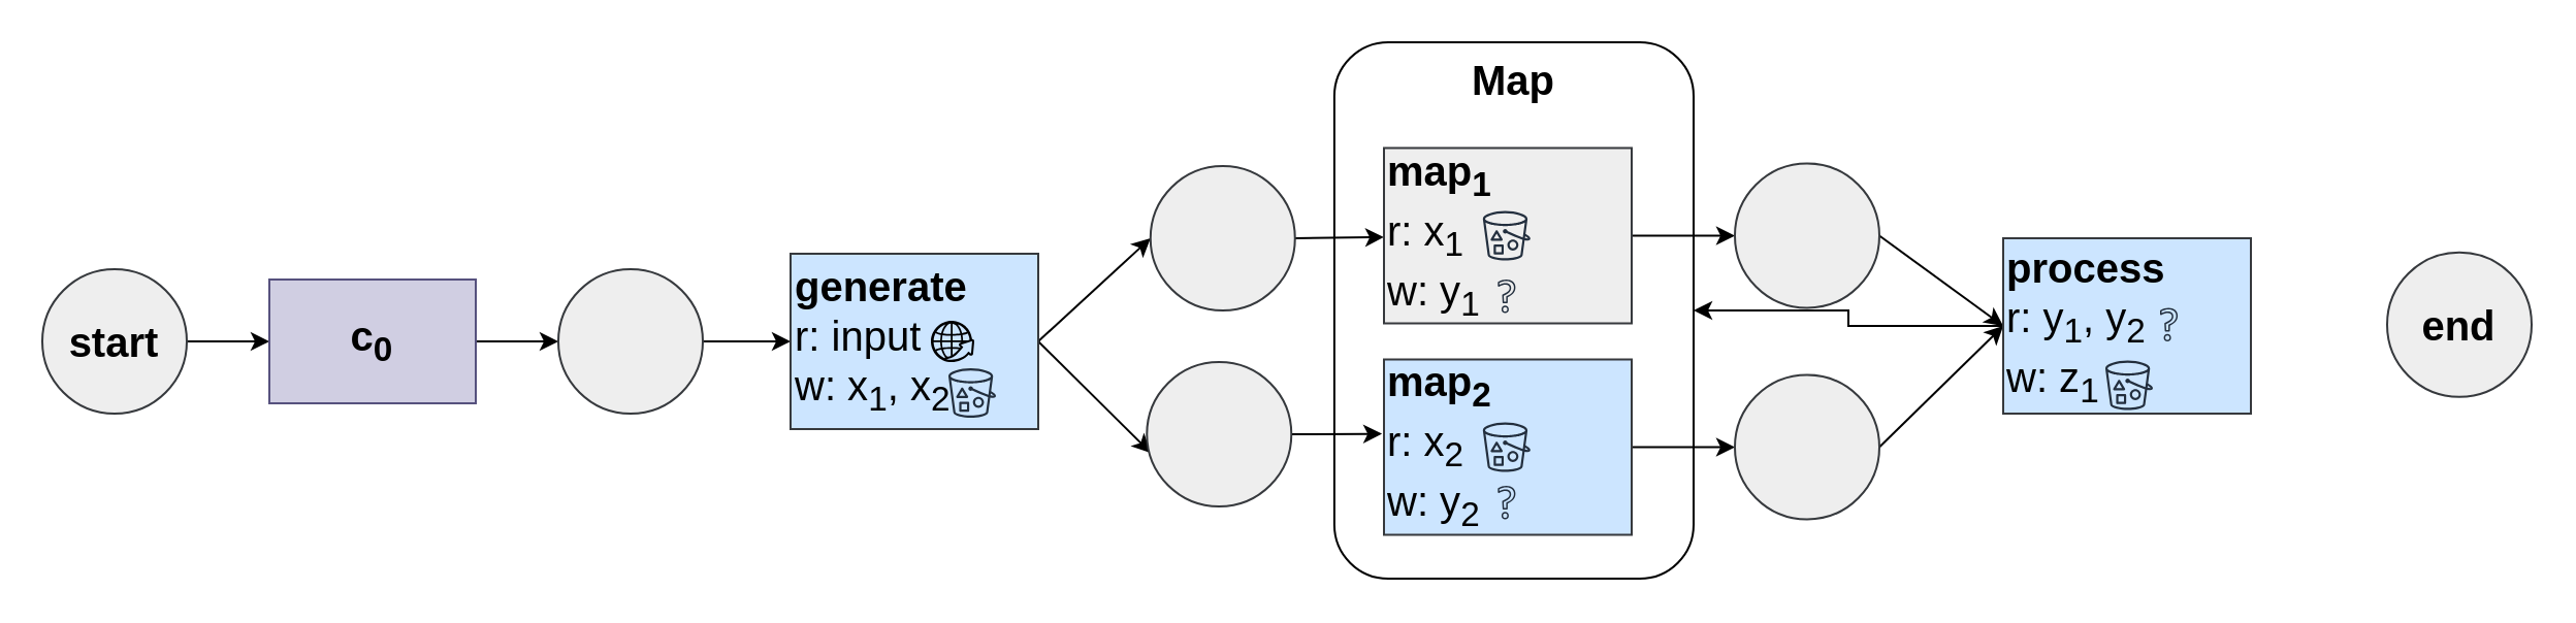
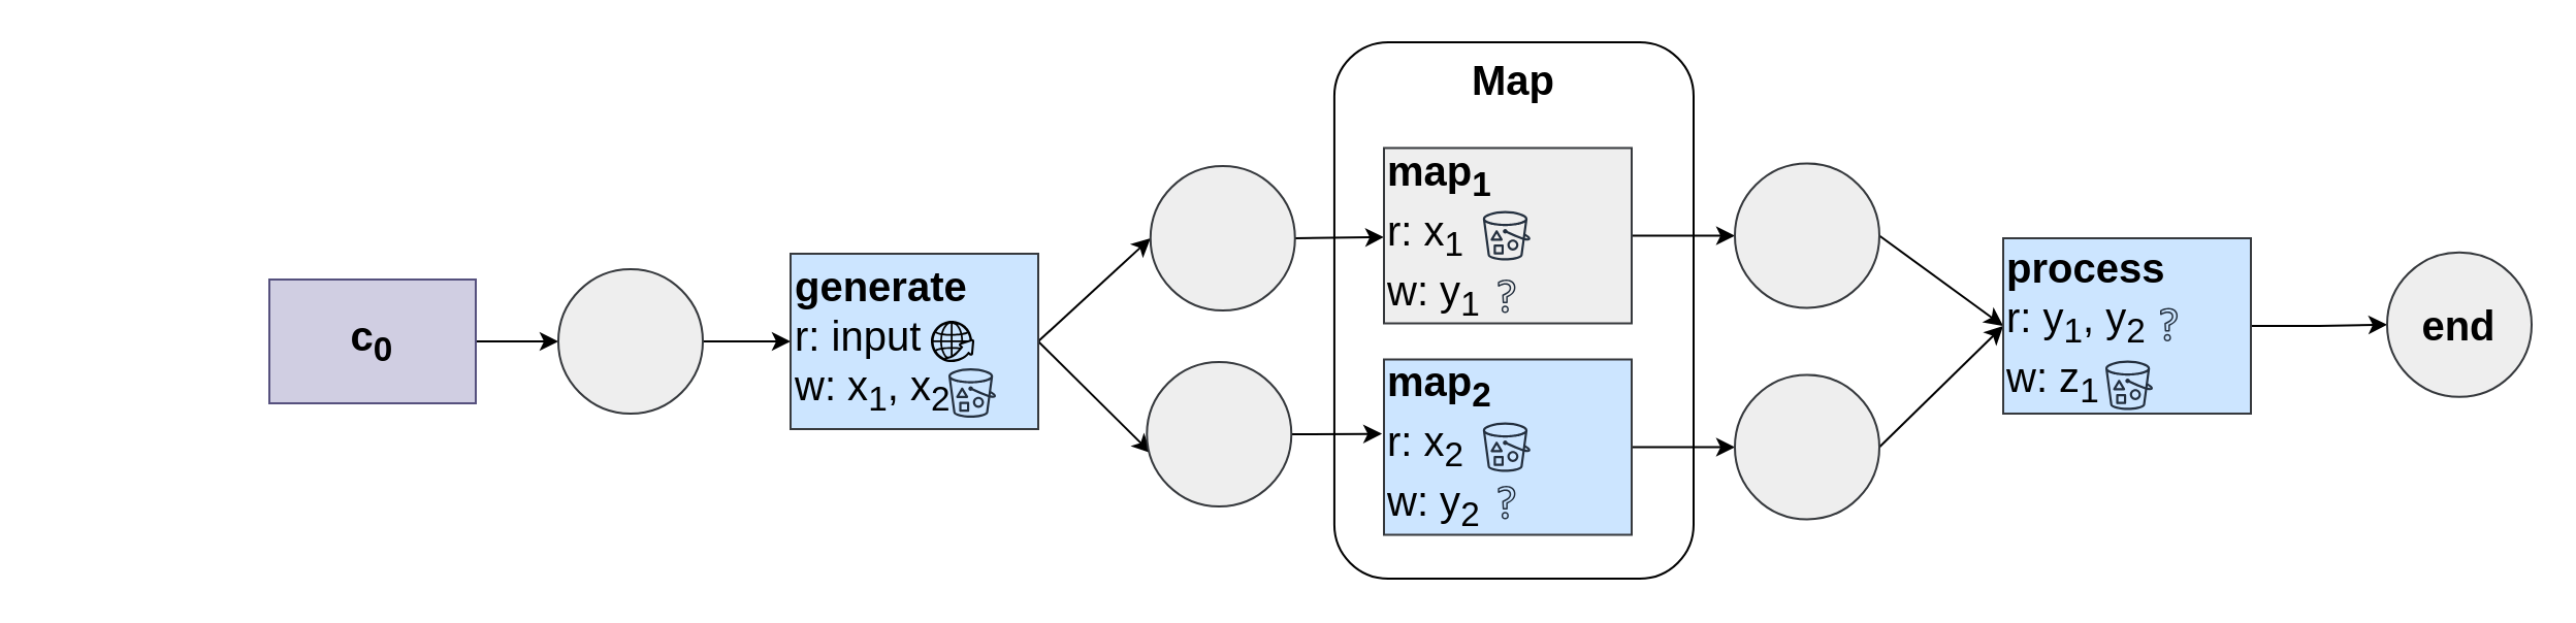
  <mxCell id="0" />
  <mxCell id="1" parent="0" />
  <mxCell id="2" value="&lt;b&gt;Map&lt;/b&gt;" style="rounded=1;whiteSpace=wrap;html=1;fontSize=20;align=center;verticalAlign=top;" parent="1" vertex="1"><mxGeometry x="645.96" y="20" width="174.04" height="260" as="geometry" /></mxCell>
- <mxCell id="3" style="edgeStyle=orthogonalEdgeStyle;rounded=0;orthogonalLoop=1;jettySize=auto;html=1;entryX=0;entryY=0.5;entryDx=0;entryDy=0;fontSize=20;" parent="1" source="4" target="6" edge="1"><mxGeometry relative="1" as="geometry" /></mxCell>
- <mxCell id="4" value="start" style="ellipse;whiteSpace=wrap;html=1;aspect=fixed;fontSize=20;fontStyle=1;fillColor=#eeeeee;strokeColor=#36393d;" parent="1" vertex="1"><mxGeometry x="20" y="130" width="70" height="70" as="geometry" /></mxCell>
  <mxCell id="5" style="edgeStyle=orthogonalEdgeStyle;rounded=0;orthogonalLoop=1;jettySize=auto;html=1;entryX=0;entryY=0.5;entryDx=0;entryDy=0;fontSize=20;" parent="1" source="6" target="8" edge="1"><mxGeometry relative="1" as="geometry" /></mxCell>
  <mxCell id="6" value="c&lt;sub&gt;0&lt;/sub&gt;" style="rounded=0;whiteSpace=wrap;html=1;fontSize=20;fillColor=#d0cee2;strokeColor=#56517e;fontStyle=1" parent="1" vertex="1"><mxGeometry x="130" y="135" width="100" height="60" as="geometry" /></mxCell>
  <mxCell id="7" style="edgeStyle=orthogonalEdgeStyle;rounded=0;orthogonalLoop=1;jettySize=auto;html=1;entryX=0;entryY=0.5;entryDx=0;entryDy=0;fontSize=20;" parent="1" source="8" edge="1"><mxGeometry relative="1" as="geometry"><mxPoint x="382.5" y="165" as="targetPoint" /></mxGeometry></mxCell>
  <mxCell id="8" value="" style="ellipse;whiteSpace=wrap;html=1;aspect=fixed;fontSize=20;fontStyle=1;fillColor=#eeeeee;strokeColor=#36393d;" parent="1" vertex="1"><mxGeometry x="270" y="130" width="70" height="70" as="geometry" /></mxCell>
  <mxCell id="9" style="rounded=0;orthogonalLoop=1;jettySize=auto;html=1;entryX=0;entryY=0.5;entryDx=0;entryDy=0;fontSize=20;exitX=1;exitY=0.5;exitDx=0;exitDy=0;" parent="1" target="12" edge="1"><mxGeometry relative="1" as="geometry"><mxPoint x="502.5" y="165" as="sourcePoint" /></mxGeometry></mxCell>
  <mxCell id="10" style="edgeStyle=none;rounded=0;orthogonalLoop=1;jettySize=auto;html=1;exitX=1;exitY=0.5;exitDx=0;exitDy=0;entryX=0.027;entryY=0.629;entryDx=0;entryDy=0;entryPerimeter=0;fontSize=20;" parent="1" target="16" edge="1"><mxGeometry relative="1" as="geometry"><mxPoint x="502.5" y="165" as="sourcePoint" /></mxGeometry></mxCell>
  <mxCell id="11" style="edgeStyle=none;rounded=0;orthogonalLoop=1;jettySize=auto;html=1;exitX=1;exitY=0.5;exitDx=0;exitDy=0;fontSize=20;" parent="1" source="12" target="14" edge="1"><mxGeometry relative="1" as="geometry" /></mxCell>
  <mxCell id="12" value="" style="ellipse;whiteSpace=wrap;html=1;aspect=fixed;fontSize=20;fontStyle=1;fillColor=#eeeeee;strokeColor=#36393d;" parent="1" vertex="1"><mxGeometry x="556.89" y="80" width="70" height="70" as="geometry" /></mxCell>
  <mxCell id="13" style="edgeStyle=none;rounded=0;orthogonalLoop=1;jettySize=auto;html=1;exitX=1;exitY=0.5;exitDx=0;exitDy=0;entryX=0;entryY=0.5;entryDx=0;entryDy=0;fontSize=20;" parent="1" source="14" target="20" edge="1"><mxGeometry relative="1" as="geometry" /></mxCell>
  <mxCell id="14" value="&lt;b&gt;map&lt;sub&gt;1&lt;/sub&gt;&lt;br&gt;&lt;/b&gt;r: x&lt;sub&gt;1&lt;/sub&gt;&lt;br&gt;w: y&lt;sub&gt;1&lt;/sub&gt;" style="rounded=0;whiteSpace=wrap;html=1;fontSize=20;align=left;fillColor=#eeeeee;strokeColor=#36393d;" parent="1" vertex="1"><mxGeometry x="670" y="71.25" width="120" height="85" as="geometry" /></mxCell>
  <mxCell id="15" style="edgeStyle=none;rounded=0;orthogonalLoop=1;jettySize=auto;html=1;exitX=1;exitY=0.5;exitDx=0;exitDy=0;entryX=-0.008;entryY=0.424;entryDx=0;entryDy=0;entryPerimeter=0;fontSize=20;" parent="1" source="16" target="18" edge="1"><mxGeometry relative="1" as="geometry" /></mxCell>
  <mxCell id="16" value="" style="ellipse;whiteSpace=wrap;html=1;aspect=fixed;fontSize=20;fontStyle=1;fillColor=#eeeeee;strokeColor=#36393d;" parent="1" vertex="1"><mxGeometry x="555.14" y="175" width="70" height="70" as="geometry" /></mxCell>
  <mxCell id="17" style="edgeStyle=none;rounded=0;orthogonalLoop=1;jettySize=auto;html=1;exitX=1;exitY=0.5;exitDx=0;exitDy=0;entryX=0;entryY=0.5;entryDx=0;entryDy=0;fontSize=20;" parent="1" source="18" target="22" edge="1"><mxGeometry relative="1" as="geometry" /></mxCell>
  <mxCell id="18" value="&lt;b&gt;map&lt;sub&gt;2&lt;/sub&gt;&lt;/b&gt;&lt;br&gt;r: x&lt;sub&gt;2&lt;/sub&gt;&lt;br&gt;w: y&lt;sub&gt;2&lt;/sub&gt;" style="rounded=0;whiteSpace=wrap;html=1;fontSize=20;align=left;fillColor=#cce5ff;strokeColor=#36393d;" parent="1" vertex="1"><mxGeometry x="670" y="173.75" width="120" height="85" as="geometry" /></mxCell>
  <mxCell id="19" style="edgeStyle=none;rounded=0;orthogonalLoop=1;jettySize=auto;html=1;exitX=1;exitY=0.5;exitDx=0;exitDy=0;entryX=0;entryY=0.5;entryDx=0;entryDy=0;fontSize=20;" parent="1" source="20" target="24" edge="1"><mxGeometry relative="1" as="geometry" /></mxCell>
  <mxCell id="20" value="" style="ellipse;whiteSpace=wrap;html=1;aspect=fixed;fontSize=20;fontStyle=1;fillColor=#eeeeee;strokeColor=#36393d;" parent="1" vertex="1"><mxGeometry x="840" y="78.75" width="70" height="70" as="geometry" /></mxCell>
  <mxCell id="21" style="edgeStyle=none;rounded=0;orthogonalLoop=1;jettySize=auto;html=1;exitX=1;exitY=0.5;exitDx=0;exitDy=0;fontSize=20;entryX=0;entryY=0.5;entryDx=0;entryDy=0;" parent="1" source="22" target="24" edge="1"><mxGeometry relative="1" as="geometry"><mxPoint x="990" y="160" as="targetPoint" /></mxGeometry></mxCell>
  <mxCell id="22" value="" style="ellipse;whiteSpace=wrap;html=1;aspect=fixed;fontSize=20;fontStyle=1;fillColor=#eeeeee;strokeColor=#36393d;" parent="1" vertex="1"><mxGeometry x="840" y="181.25" width="70" height="70" as="geometry" /></mxCell>
- <mxCell id="23" style="edgeStyle=orthogonalEdgeStyle;rounded=0;orthogonalLoop=1;jettySize=auto;html=1;" parent="1" source="24" target="2" edge="1"><mxGeometry relative="1" as="geometry" /></mxCell>
+ <mxCell id="23" style="edgeStyle=orthogonalEdgeStyle;rounded=0;orthogonalLoop=1;jettySize=auto;html=1;entryX=0;entryY=0.5;entryDx=0;entryDy=0;" parent="1" source="24" target="31" edge="1"><mxGeometry relative="1" as="geometry" /></mxCell>
  <mxCell id="24" value="&lt;b&gt;process&lt;/b&gt;&lt;br&gt;r: y&lt;sub&gt;1&lt;/sub&gt;, y&lt;sub&gt;2&lt;/sub&gt;&lt;br&gt;w: z&lt;sub&gt;1&lt;/sub&gt;" style="rounded=0;whiteSpace=wrap;html=1;fontSize=20;align=left;fillColor=#cce5ff;strokeColor=#36393d;" parent="1" vertex="1"><mxGeometry x="970" y="115" width="120" height="85" as="geometry" /></mxCell>
  <mxCell id="25" value="" style="sketch=0;outlineConnect=0;fontColor=#232F3E;gradientColor=none;fillColor=#232F3E;strokeColor=none;dashed=0;verticalLabelPosition=bottom;verticalAlign=top;align=center;html=1;fontSize=12;fontStyle=0;aspect=fixed;pointerEvents=1;shape=mxgraph.aws4.question;" parent="1" vertex="1"><mxGeometry x="725.16" y="135" width="8.54" height="16.25" as="geometry" /></mxCell>
  <mxCell id="26" value="" style="sketch=0;outlineConnect=0;fontColor=#232F3E;gradientColor=none;fillColor=#232F3E;strokeColor=none;dashed=0;verticalLabelPosition=bottom;verticalAlign=top;align=center;html=1;fontSize=12;fontStyle=0;aspect=fixed;pointerEvents=1;shape=mxgraph.aws4.question;" parent="1" vertex="1"><mxGeometry x="725.16" y="235" width="8.54" height="16.25" as="geometry" /></mxCell>
  <mxCell id="27" value="" style="sketch=0;outlineConnect=0;fontColor=#232F3E;gradientColor=none;strokeColor=#232F3E;fillColor=none;dashed=0;verticalLabelPosition=bottom;verticalAlign=top;align=center;html=1;fontSize=12;fontStyle=0;aspect=fixed;shape=mxgraph.aws4.resourceIcon;resIcon=mxgraph.aws4.bucket_with_objects;" parent="1" vertex="1"><mxGeometry x="714.43" y="98.75" width="30" height="30" as="geometry" /></mxCell>
  <mxCell id="28" value="" style="sketch=0;outlineConnect=0;fontColor=#232F3E;gradientColor=none;strokeColor=#232F3E;fillColor=none;dashed=0;verticalLabelPosition=bottom;verticalAlign=top;align=center;html=1;fontSize=12;fontStyle=0;aspect=fixed;shape=mxgraph.aws4.resourceIcon;resIcon=mxgraph.aws4.bucket_with_objects;" parent="1" vertex="1"><mxGeometry x="714.43" y="201.25" width="30" height="30" as="geometry" /></mxCell>
  <mxCell id="29" value="" style="sketch=0;outlineConnect=0;fontColor=#232F3E;gradientColor=none;fillColor=#232F3E;strokeColor=none;dashed=0;verticalLabelPosition=bottom;verticalAlign=top;align=center;html=1;fontSize=12;fontStyle=0;aspect=fixed;pointerEvents=1;shape=mxgraph.aws4.question;" parent="1" vertex="1"><mxGeometry x="1046" y="148.75" width="8.54" height="16.25" as="geometry" /></mxCell>
  <mxCell id="30" value="" style="sketch=0;outlineConnect=0;fontColor=#232F3E;gradientColor=none;strokeColor=#232F3E;fillColor=none;dashed=0;verticalLabelPosition=bottom;verticalAlign=top;align=center;html=1;fontSize=12;fontStyle=0;aspect=fixed;shape=mxgraph.aws4.resourceIcon;resIcon=mxgraph.aws4.bucket_with_objects;" parent="1" vertex="1"><mxGeometry x="1016" y="171.25" width="30" height="30" as="geometry" /></mxCell>
  <mxCell id="31" value="end" style="ellipse;whiteSpace=wrap;html=1;aspect=fixed;fontSize=20;fontStyle=1;fillColor=#eeeeee;strokeColor=#36393d;" parent="1" vertex="1"><mxGeometry x="1156" y="121.87" width="70" height="70" as="geometry" /></mxCell>
  <mxCell id="32" value="&lt;b&gt;generate&lt;/b&gt;&lt;br&gt;r: input&lt;br&gt;w: x&lt;sub&gt;1&lt;/sub&gt;, x&lt;sub&gt;2&lt;/sub&gt;" style="rounded=0;whiteSpace=wrap;html=1;fontSize=20;align=left;fillColor=#cce5ff;strokeColor=#36393d;" vertex="1" parent="1"><mxGeometry x="382.5" y="122.5" width="120" height="85" as="geometry" /></mxCell>
  <mxCell id="33" value="" style="sketch=0;html=1;aspect=fixed;strokeColor=none;shadow=0;align=center;verticalAlign=top;fillColor=#000000;shape=mxgraph.gcp2.globe_world" parent="1" vertex="1"><mxGeometry x="450.5" y="155" width="21.05" height="20" as="geometry" /></mxCell>
  <mxCell id="34" value="" style="sketch=0;outlineConnect=0;fontColor=#232F3E;gradientColor=none;strokeColor=#232F3E;fillColor=none;dashed=0;verticalLabelPosition=bottom;verticalAlign=top;align=center;html=1;fontSize=12;fontStyle=0;aspect=fixed;shape=mxgraph.aws4.resourceIcon;resIcon=mxgraph.aws4.bucket_with_objects;" parent="1" vertex="1"><mxGeometry x="455.5" y="175" width="30" height="30" as="geometry" /></mxCell>
